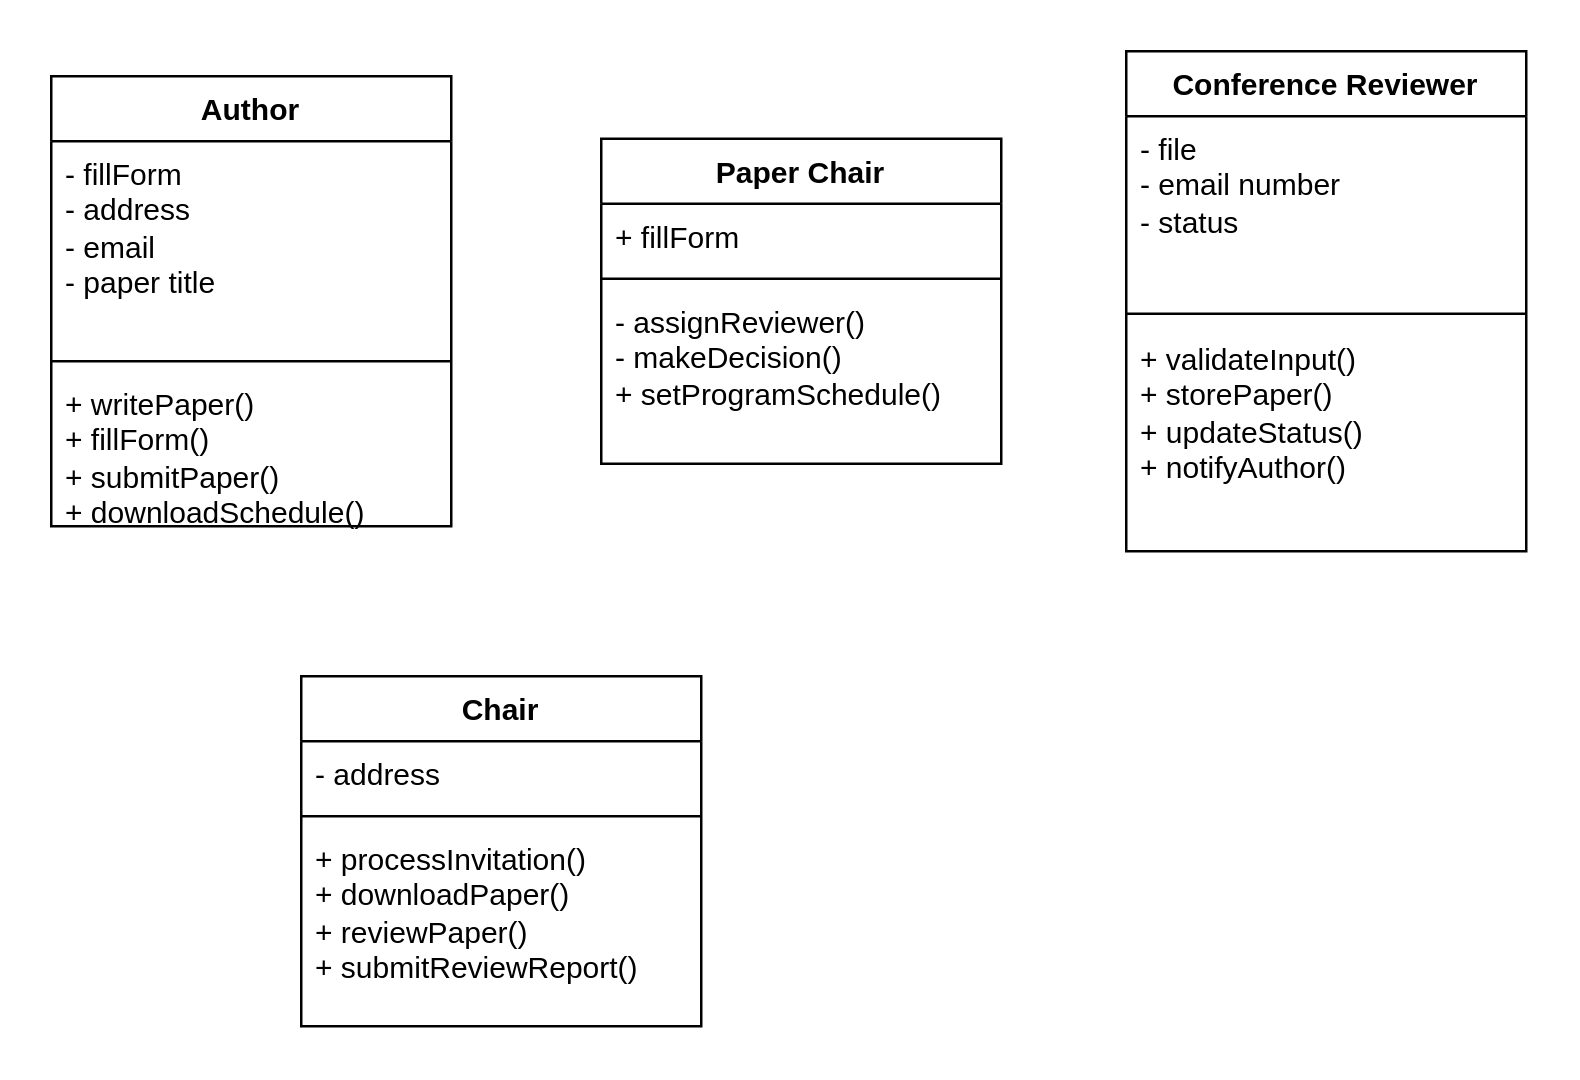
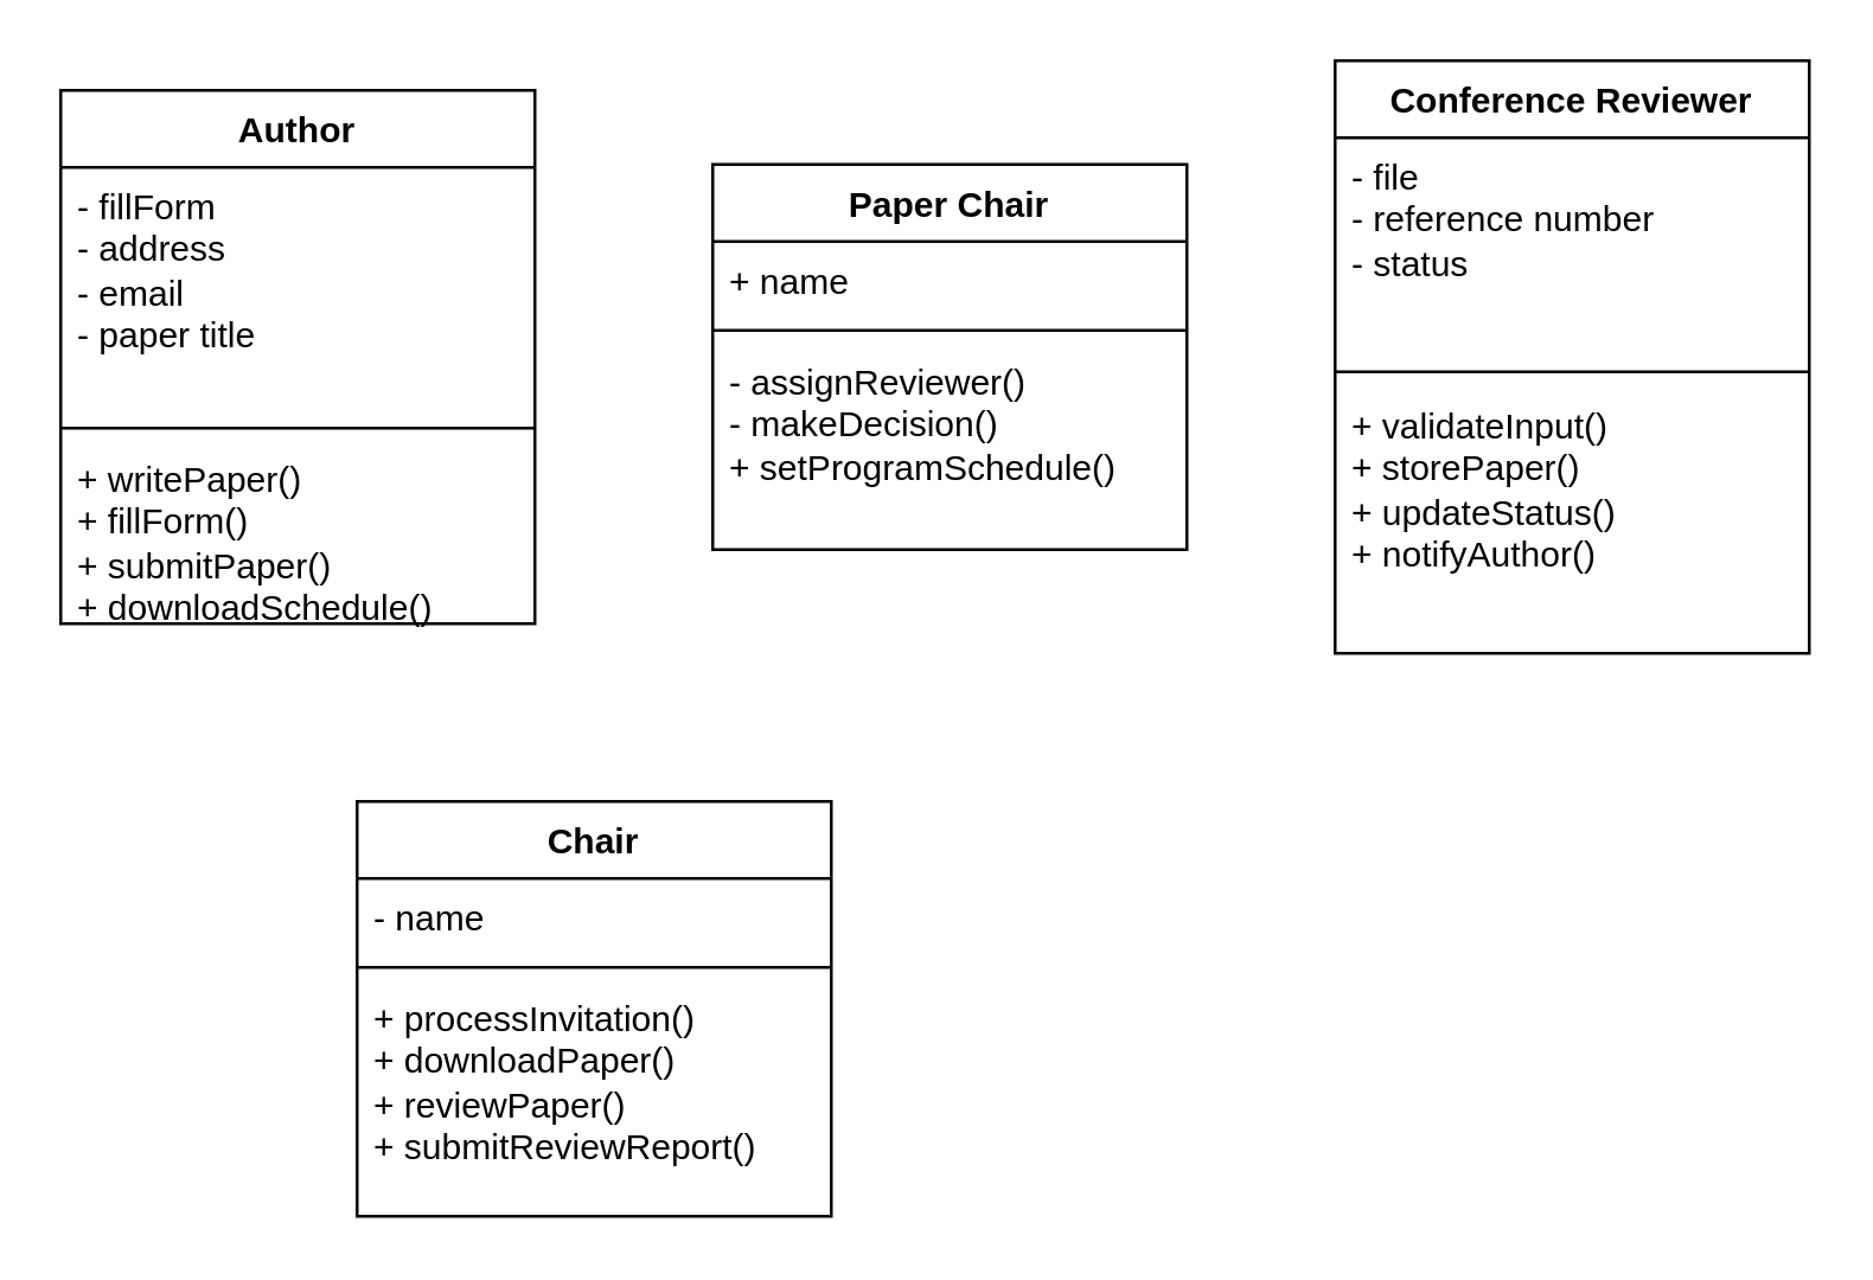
  <mxCell id="0" />
  <mxCell id="1" parent="0" />
  <mxCell id="2" value="Author" style="swimlane;fontStyle=1;align=center;verticalAlign=top;childLayout=stackLayout;horizontal=1;startSize=26;horizontalStack=0;resizeParent=1;resizeParentMax=0;resizeLast=0;collapsible=1;marginBottom=0;whiteSpace=wrap;html=1;" vertex="1" parent="1"><mxGeometry x="20" y="30" width="160" height="180" as="geometry" /></mxCell>
  <mxCell id="3" value="&lt;div&gt;- fillForm&lt;/div&gt;- address&lt;div&gt;- email&lt;/div&gt;&lt;div&gt;- paper title&lt;/div&gt;" style="text;strokeColor=none;fillColor=none;align=left;verticalAlign=top;spacingLeft=4;spacingRight=4;overflow=hidden;rotatable=0;points=[[0,0.5],[1,0.5]];portConstraint=eastwest;whiteSpace=wrap;html=1;" vertex="1" parent="2"><mxGeometry y="26" width="160" height="84" as="geometry" /></mxCell>
  <mxCell id="4" value="" style="line;strokeWidth=1;fillColor=none;align=left;verticalAlign=middle;spacingTop=-1;spacingLeft=3;spacingRight=3;rotatable=0;labelPosition=right;points=[];portConstraint=eastwest;strokeColor=inherit;" vertex="1" parent="2"><mxGeometry y="110" width="160" height="8" as="geometry" /></mxCell>
  <mxCell id="5" value="+ writePaper()&lt;div&gt;+ fillForm()&lt;/div&gt;&lt;div&gt;+ submitPaper()&lt;/div&gt;&lt;div&gt;+ downloadSchedule()&lt;/div&gt;" style="text;strokeColor=none;fillColor=none;align=left;verticalAlign=top;spacingLeft=4;spacingRight=4;overflow=hidden;rotatable=0;points=[[0,0.5],[1,0.5]];portConstraint=eastwest;whiteSpace=wrap;html=1;" vertex="1" parent="2"><mxGeometry y="118" width="160" height="62" as="geometry" /></mxCell>
  <mxCell id="6" value="Conference Reviewer" style="swimlane;fontStyle=1;align=center;verticalAlign=top;childLayout=stackLayout;horizontal=1;startSize=26;horizontalStack=0;resizeParent=1;resizeParentMax=0;resizeLast=0;collapsible=1;marginBottom=0;whiteSpace=wrap;html=1;" vertex="1" parent="1"><mxGeometry x="450" y="20" width="160" height="200" as="geometry" /></mxCell>
- <mxCell id="7" value="- file&lt;div&gt;- email number&lt;br&gt;&lt;div&gt;- status&lt;/div&gt;&lt;/div&gt;" style="text;strokeColor=none;fillColor=none;align=left;verticalAlign=top;spacingLeft=4;spacingRight=4;overflow=hidden;rotatable=0;points=[[0,0.5],[1,0.5]];portConstraint=eastwest;whiteSpace=wrap;html=1;" vertex="1" parent="6"><mxGeometry y="26" width="160" height="74" as="geometry" /></mxCell>
+ <mxCell id="7" value="- file&lt;div&gt;- reference number&lt;br&gt;&lt;div&gt;- status&lt;/div&gt;&lt;/div&gt;" style="text;strokeColor=none;fillColor=none;align=left;verticalAlign=top;spacingLeft=4;spacingRight=4;overflow=hidden;rotatable=0;points=[[0,0.5],[1,0.5]];portConstraint=eastwest;whiteSpace=wrap;html=1;" vertex="1" parent="6"><mxGeometry y="26" width="160" height="74" as="geometry" /></mxCell>
  <mxCell id="8" value="" style="line;strokeWidth=1;fillColor=none;align=left;verticalAlign=middle;spacingTop=-1;spacingLeft=3;spacingRight=3;rotatable=0;labelPosition=right;points=[];portConstraint=eastwest;strokeColor=inherit;" vertex="1" parent="6"><mxGeometry y="100" width="160" height="10" as="geometry" /></mxCell>
  <mxCell id="9" value="+ validateInput()&lt;div&gt;+ storePaper()&lt;/div&gt;&lt;div&gt;+ updateStatus()&lt;/div&gt;&lt;div&gt;+ notifyAuthor()&lt;/div&gt;" style="text;strokeColor=none;fillColor=none;align=left;verticalAlign=top;spacingLeft=4;spacingRight=4;overflow=hidden;rotatable=0;points=[[0,0.5],[1,0.5]];portConstraint=eastwest;whiteSpace=wrap;html=1;" vertex="1" parent="6"><mxGeometry y="110" width="160" height="90" as="geometry" /></mxCell>
  <mxCell id="10" value="Paper Chair" style="swimlane;fontStyle=1;align=center;verticalAlign=top;childLayout=stackLayout;horizontal=1;startSize=26;horizontalStack=0;resizeParent=1;resizeParentMax=0;resizeLast=0;collapsible=1;marginBottom=0;whiteSpace=wrap;html=1;" vertex="1" parent="1"><mxGeometry x="240" y="55" width="160" height="130" as="geometry" /></mxCell>
- <mxCell id="11" value="+ fillForm" style="text;strokeColor=none;fillColor=none;align=left;verticalAlign=top;spacingLeft=4;spacingRight=4;overflow=hidden;rotatable=0;points=[[0,0.5],[1,0.5]];portConstraint=eastwest;whiteSpace=wrap;html=1;" vertex="1" parent="10"><mxGeometry y="26" width="160" height="26" as="geometry" /></mxCell>
+ <mxCell id="11" value="+ name" style="text;strokeColor=none;fillColor=none;align=left;verticalAlign=top;spacingLeft=4;spacingRight=4;overflow=hidden;rotatable=0;points=[[0,0.5],[1,0.5]];portConstraint=eastwest;whiteSpace=wrap;html=1;" vertex="1" parent="10"><mxGeometry y="26" width="160" height="26" as="geometry" /></mxCell>
  <mxCell id="12" value="" style="line;strokeWidth=1;fillColor=none;align=left;verticalAlign=middle;spacingTop=-1;spacingLeft=3;spacingRight=3;rotatable=0;labelPosition=right;points=[];portConstraint=eastwest;strokeColor=inherit;" vertex="1" parent="10"><mxGeometry y="52" width="160" height="8" as="geometry" /></mxCell>
  <mxCell id="13" value="- assignReviewer()&lt;div&gt;- makeDecision()&lt;/div&gt;&lt;div&gt;+ setProgramSchedule()&lt;/div&gt;" style="text;strokeColor=none;fillColor=none;align=left;verticalAlign=top;spacingLeft=4;spacingRight=4;overflow=hidden;rotatable=0;points=[[0,0.5],[1,0.5]];portConstraint=eastwest;whiteSpace=wrap;html=1;" vertex="1" parent="10"><mxGeometry y="60" width="160" height="70" as="geometry" /></mxCell>
  <mxCell id="14" value="Chair" style="swimlane;fontStyle=1;align=center;verticalAlign=top;childLayout=stackLayout;horizontal=1;startSize=26;horizontalStack=0;resizeParent=1;resizeParentMax=0;resizeLast=0;collapsible=1;marginBottom=0;whiteSpace=wrap;html=1;" vertex="1" parent="1"><mxGeometry x="120" y="270" width="160" height="140" as="geometry" /></mxCell>
- <mxCell id="15" value="- address" style="text;strokeColor=none;fillColor=none;align=left;verticalAlign=top;spacingLeft=4;spacingRight=4;overflow=hidden;rotatable=0;points=[[0,0.5],[1,0.5]];portConstraint=eastwest;whiteSpace=wrap;html=1;" vertex="1" parent="14"><mxGeometry y="26" width="160" height="26" as="geometry" /></mxCell>
+ <mxCell id="15" value="- name" style="text;strokeColor=none;fillColor=none;align=left;verticalAlign=top;spacingLeft=4;spacingRight=4;overflow=hidden;rotatable=0;points=[[0,0.5],[1,0.5]];portConstraint=eastwest;whiteSpace=wrap;html=1;" vertex="1" parent="14"><mxGeometry y="26" width="160" height="26" as="geometry" /></mxCell>
  <mxCell id="16" value="" style="line;strokeWidth=1;fillColor=none;align=left;verticalAlign=middle;spacingTop=-1;spacingLeft=3;spacingRight=3;rotatable=0;labelPosition=right;points=[];portConstraint=eastwest;strokeColor=inherit;" vertex="1" parent="14"><mxGeometry y="52" width="160" height="8" as="geometry" /></mxCell>
  <mxCell id="17" value="+ processInvitation()&lt;div&gt;+ downloadPaper()&lt;/div&gt;&lt;div&gt;+ reviewPaper()&lt;/div&gt;&lt;div&gt;+ submitReviewReport()&lt;/div&gt;" style="text;strokeColor=none;fillColor=none;align=left;verticalAlign=top;spacingLeft=4;spacingRight=4;overflow=hidden;rotatable=0;points=[[0,0.5],[1,0.5]];portConstraint=eastwest;whiteSpace=wrap;html=1;" vertex="1" parent="14"><mxGeometry y="60" width="160" height="80" as="geometry" /></mxCell>
